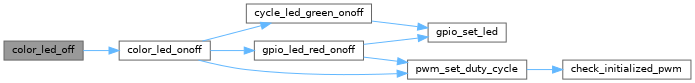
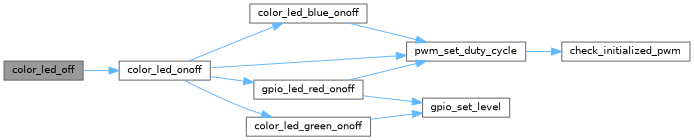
  digraph {
    rankdir=LR
    node [color=grey40 fillcolor=white fontname=Helvetica fontsize=10 shape=box style=filled]
    edge [color=steelblue1 fontname=Helvetica fontsize=10 labelfontname=Helvetica labelfontsize=10 style=solid]
    n1 [color=gray40 fillcolor=grey60 fontcolor=black height=0.2 label=color_led_off width=0.4]
    n2 [height=0.2 label=color_led_onoff width=0.4]
-   n4 [height=0.2 label=cycle_led_green_onoff width=0.4]
+   n3 [height=0.2 label=color_led_blue_onoff width=0.4]
+   n4 [height=0.2 label=color_led_green_onoff width=0.4]
    n5 [height=0.2 label=gpio_led_red_onoff width=0.4]
    n6 [height=0.2 label=pwm_set_duty_cycle width=0.4]
-   n7 [height=0.2 label=gpio_set_led width=0.4]
+   n7 [height=0.2 label=gpio_set_level width=0.4]
    n8 [height=0.2 label=check_initialized_pwm width=0.4]
    n1 -> n2
+   n2 -> n3
    n2 -> n4
    n2 -> n5
    n2 -> n6
+   n3 -> n6
    n4 -> n7
    n5 -> n6
    n5 -> n7
    n6 -> n8
  }
